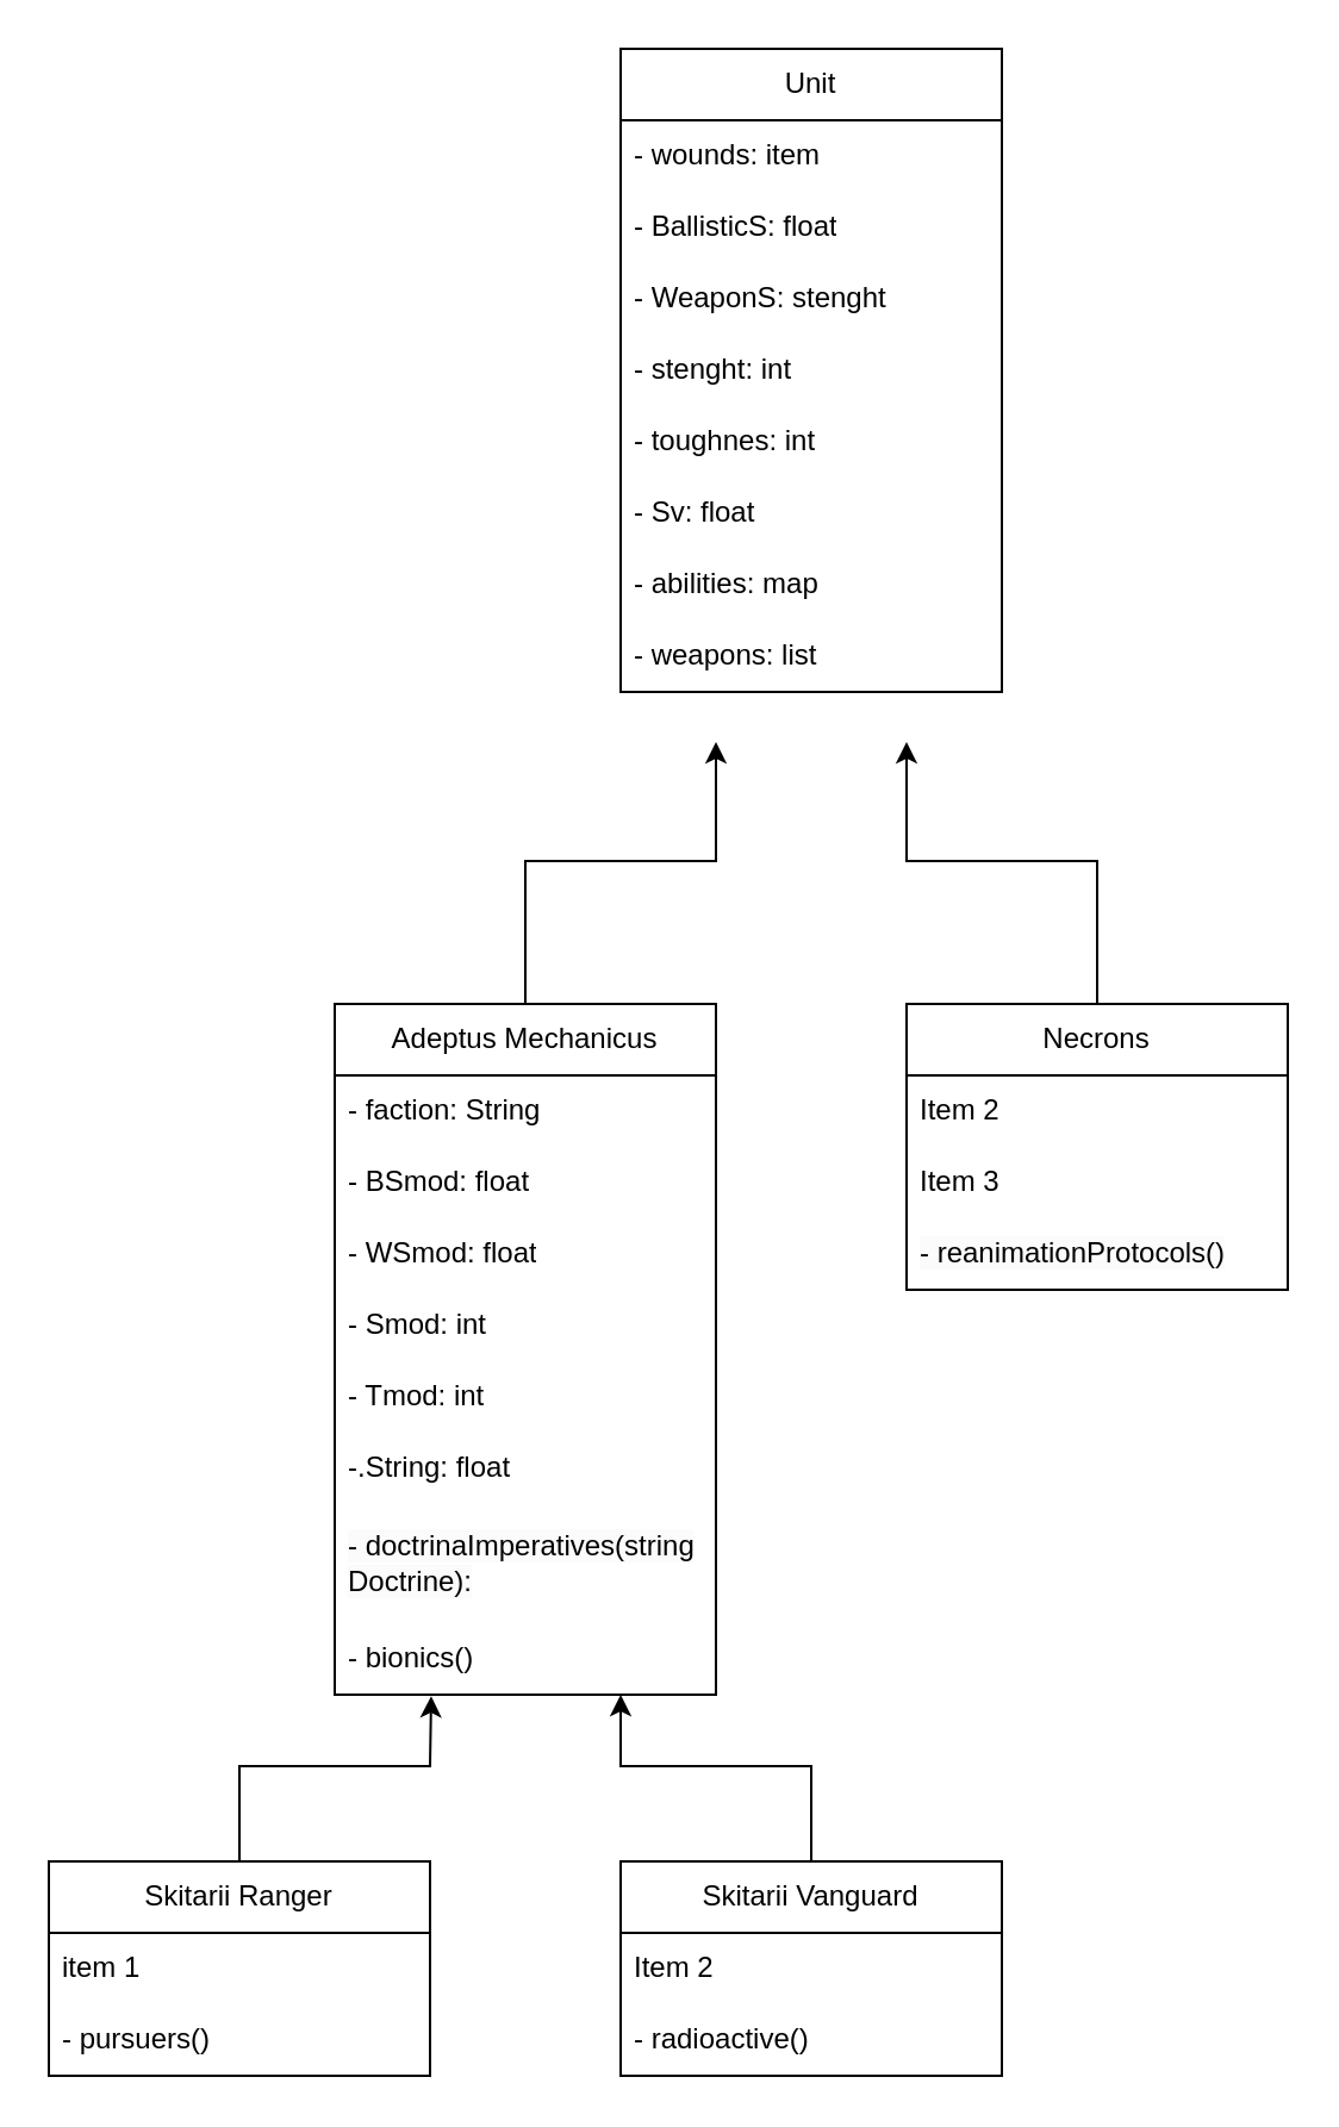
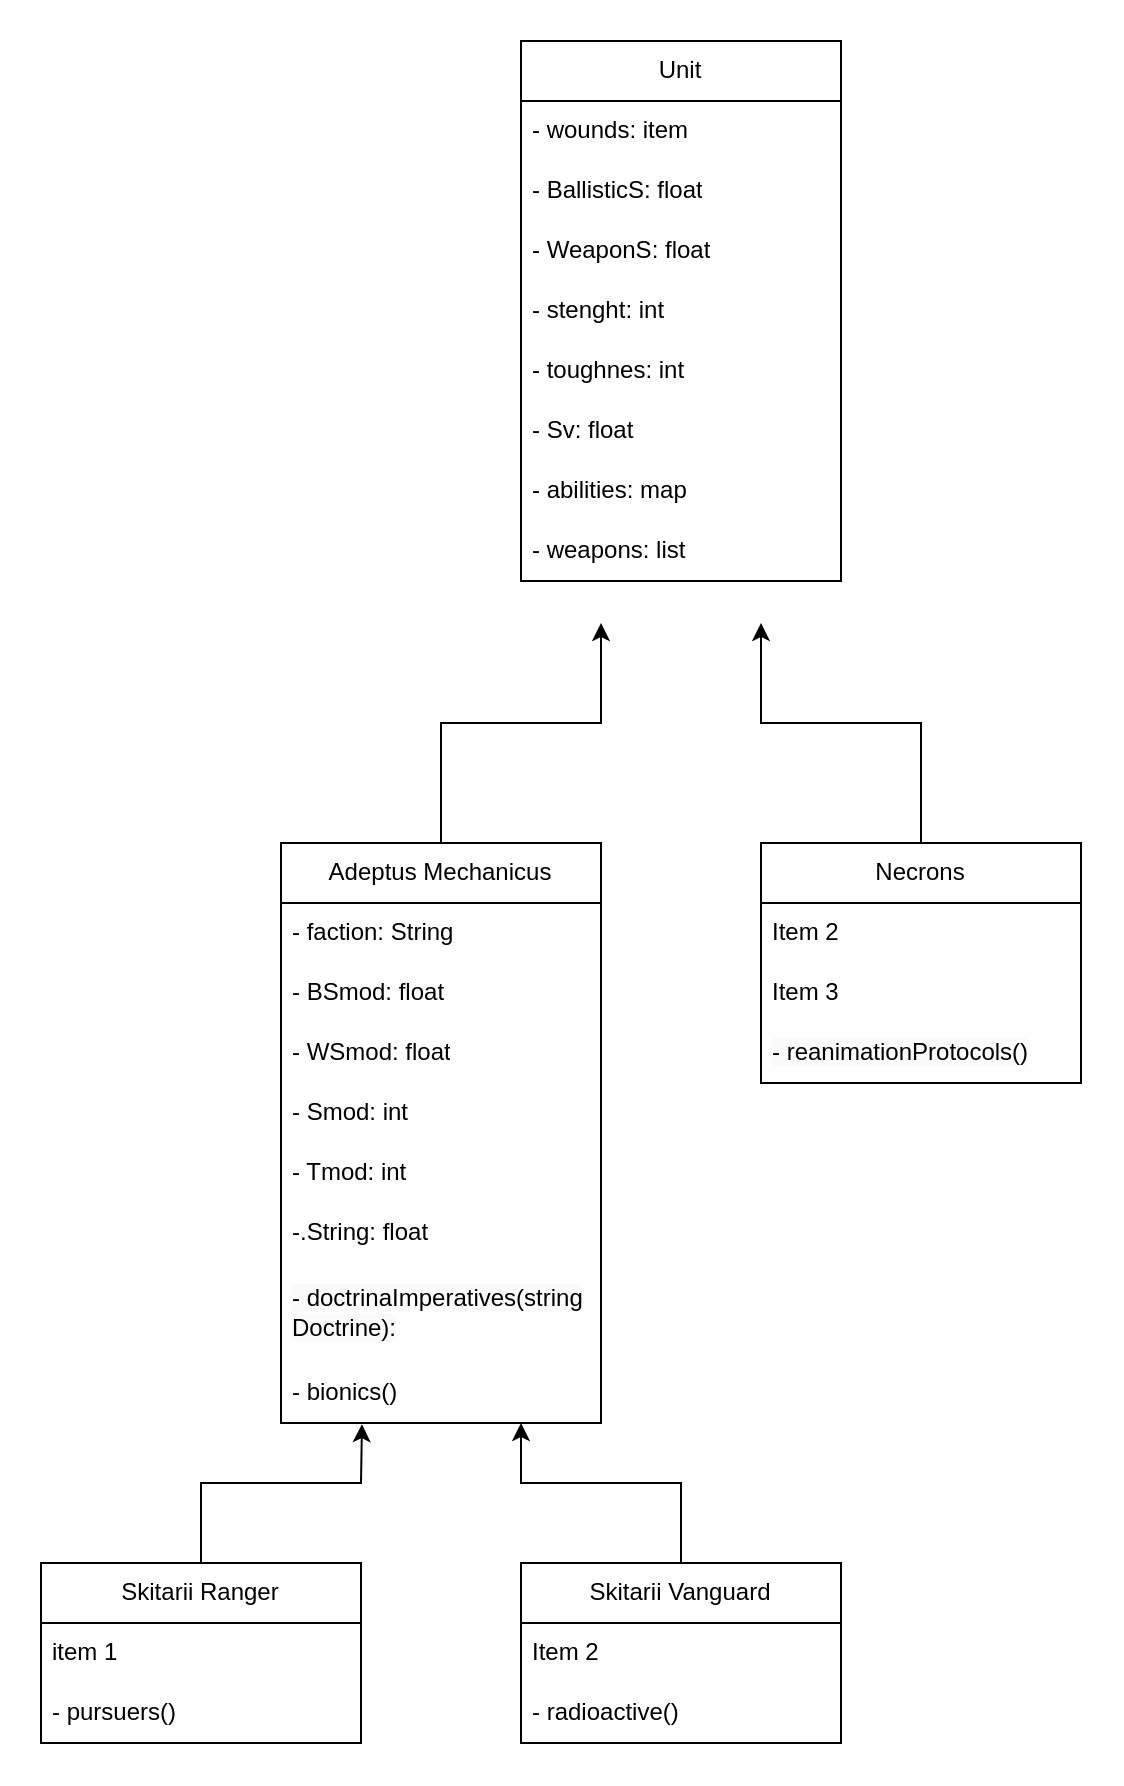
  <mxCell id="0" />
  <mxCell id="1" parent="0" />
  <mxCell id="2" value="Unit" style="swimlane;fontStyle=0;childLayout=stackLayout;horizontal=1;startSize=30;horizontalStack=0;resizeParent=1;resizeParentMax=0;resizeLast=0;collapsible=1;marginBottom=0;whiteSpace=wrap;html=1;" vertex="1" parent="1"><mxGeometry x="260" y="20" width="160" height="270" as="geometry" /></mxCell>
  <mxCell id="3" value="- wounds: item" style="text;strokeColor=none;fillColor=none;align=left;verticalAlign=middle;spacingLeft=4;spacingRight=4;overflow=hidden;points=[[0,0.5],[1,0.5]];portConstraint=eastwest;rotatable=0;whiteSpace=wrap;html=1;" vertex="1" parent="2"><mxGeometry y="30" width="160" height="30" as="geometry" /></mxCell>
  <mxCell id="4" value="- BallisticS: float" style="text;strokeColor=none;fillColor=none;align=left;verticalAlign=middle;spacingLeft=4;spacingRight=4;overflow=hidden;points=[[0,0.5],[1,0.5]];portConstraint=eastwest;rotatable=0;whiteSpace=wrap;html=1;" vertex="1" parent="2"><mxGeometry y="60" width="160" height="30" as="geometry" /></mxCell>
- <mxCell id="5" value="- WeaponS: stenght" style="text;strokeColor=none;fillColor=none;align=left;verticalAlign=middle;spacingLeft=4;spacingRight=4;overflow=hidden;points=[[0,0.5],[1,0.5]];portConstraint=eastwest;rotatable=0;whiteSpace=wrap;html=1;" vertex="1" parent="2"><mxGeometry y="90" width="160" height="30" as="geometry" /></mxCell>
+ <mxCell id="5" value="- WeaponS: float" style="text;strokeColor=none;fillColor=none;align=left;verticalAlign=middle;spacingLeft=4;spacingRight=4;overflow=hidden;points=[[0,0.5],[1,0.5]];portConstraint=eastwest;rotatable=0;whiteSpace=wrap;html=1;" vertex="1" parent="2"><mxGeometry y="90" width="160" height="30" as="geometry" /></mxCell>
  <mxCell id="6" value="- stenght: int" style="text;strokeColor=none;fillColor=none;align=left;verticalAlign=middle;spacingLeft=4;spacingRight=4;overflow=hidden;points=[[0,0.5],[1,0.5]];portConstraint=eastwest;rotatable=0;whiteSpace=wrap;html=1;" vertex="1" parent="2"><mxGeometry y="120" width="160" height="30" as="geometry" /></mxCell>
  <mxCell id="7" value="- toughnes: int" style="text;strokeColor=none;fillColor=none;align=left;verticalAlign=middle;spacingLeft=4;spacingRight=4;overflow=hidden;points=[[0,0.5],[1,0.5]];portConstraint=eastwest;rotatable=0;whiteSpace=wrap;html=1;" vertex="1" parent="2"><mxGeometry y="150" width="160" height="30" as="geometry" /></mxCell>
  <mxCell id="8" value="- Sv: float" style="text;strokeColor=none;fillColor=none;align=left;verticalAlign=middle;spacingLeft=4;spacingRight=4;overflow=hidden;points=[[0,0.5],[1,0.5]];portConstraint=eastwest;rotatable=0;whiteSpace=wrap;html=1;" vertex="1" parent="2"><mxGeometry y="180" width="160" height="30" as="geometry" /></mxCell>
  <mxCell id="9" value="- abilities: map" style="text;strokeColor=none;fillColor=none;align=left;verticalAlign=middle;spacingLeft=4;spacingRight=4;overflow=hidden;points=[[0,0.5],[1,0.5]];portConstraint=eastwest;rotatable=0;whiteSpace=wrap;html=1;" vertex="1" parent="2"><mxGeometry y="210" width="160" height="30" as="geometry" /></mxCell>
  <mxCell id="10" value="- weapons: list" style="text;strokeColor=none;fillColor=none;align=left;verticalAlign=middle;spacingLeft=4;spacingRight=4;overflow=hidden;points=[[0,0.5],[1,0.5]];portConstraint=eastwest;rotatable=0;whiteSpace=wrap;html=1;" vertex="1" parent="2"><mxGeometry y="240" width="160" height="30" as="geometry" /></mxCell>
  <mxCell id="11" value="" style="endArrow=classic;html=1;rounded=0;" edge="1" parent="1"><mxGeometry width="50" height="50" relative="1" as="geometry"><mxPoint x="220" y="421" as="sourcePoint" /><mxPoint x="300" y="311" as="targetPoint" /><Array as="points"><mxPoint x="220" y="361" /><mxPoint x="300" y="361" /></Array></mxGeometry></mxCell>
  <mxCell id="12" value="" style="endArrow=classic;html=1;rounded=0;" edge="1" parent="1"><mxGeometry width="50" height="50" relative="1" as="geometry"><mxPoint x="460" y="421" as="sourcePoint" /><mxPoint x="380" y="311" as="targetPoint" /><Array as="points"><mxPoint x="460" y="361" /><mxPoint x="380" y="361" /></Array></mxGeometry></mxCell>
  <mxCell id="13" value="Adeptus Mechanicus" style="swimlane;fontStyle=0;childLayout=stackLayout;horizontal=1;startSize=30;horizontalStack=0;resizeParent=1;resizeParentMax=0;resizeLast=0;collapsible=1;marginBottom=0;whiteSpace=wrap;html=1;" vertex="1" parent="1"><mxGeometry x="140" y="421" width="160" height="290" as="geometry" /></mxCell>
  <mxCell id="14" value="- faction: String" style="text;strokeColor=none;fillColor=none;align=left;verticalAlign=middle;spacingLeft=4;spacingRight=4;overflow=hidden;points=[[0,0.5],[1,0.5]];portConstraint=eastwest;rotatable=0;whiteSpace=wrap;html=1;" vertex="1" parent="13"><mxGeometry y="30" width="160" height="30" as="geometry" /></mxCell>
  <mxCell id="15" value="- BSmod: float" style="text;strokeColor=none;fillColor=none;align=left;verticalAlign=middle;spacingLeft=4;spacingRight=4;overflow=hidden;points=[[0,0.5],[1,0.5]];portConstraint=eastwest;rotatable=0;whiteSpace=wrap;html=1;" vertex="1" parent="13"><mxGeometry y="60" width="160" height="30" as="geometry" /></mxCell>
  <mxCell id="16" value="- WSmod: float" style="text;strokeColor=none;fillColor=none;align=left;verticalAlign=middle;spacingLeft=4;spacingRight=4;overflow=hidden;points=[[0,0.5],[1,0.5]];portConstraint=eastwest;rotatable=0;whiteSpace=wrap;html=1;" vertex="1" parent="13"><mxGeometry y="90" width="160" height="30" as="geometry" /></mxCell>
  <mxCell id="17" value="- Smod: int" style="text;strokeColor=none;fillColor=none;align=left;verticalAlign=middle;spacingLeft=4;spacingRight=4;overflow=hidden;points=[[0,0.5],[1,0.5]];portConstraint=eastwest;rotatable=0;whiteSpace=wrap;html=1;" vertex="1" parent="13"><mxGeometry y="120" width="160" height="30" as="geometry" /></mxCell>
  <mxCell id="18" value="- Tmod: int" style="text;strokeColor=none;fillColor=none;align=left;verticalAlign=middle;spacingLeft=4;spacingRight=4;overflow=hidden;points=[[0,0.5],[1,0.5]];portConstraint=eastwest;rotatable=0;whiteSpace=wrap;html=1;" vertex="1" parent="13"><mxGeometry y="150" width="160" height="30" as="geometry" /></mxCell>
  <mxCell id="19" value="-.String: float" style="text;strokeColor=none;fillColor=none;align=left;verticalAlign=middle;spacingLeft=4;spacingRight=4;overflow=hidden;points=[[0,0.5],[1,0.5]];portConstraint=eastwest;rotatable=0;whiteSpace=wrap;html=1;" vertex="1" parent="13"><mxGeometry y="180" width="160" height="30" as="geometry" /></mxCell>
  <mxCell id="20" value="&lt;span style=&quot;color: rgb(0, 0, 0); font-family: Helvetica; font-size: 12px; font-style: normal; font-variant-ligatures: normal; font-variant-caps: normal; font-weight: 400; letter-spacing: normal; orphans: 2; text-align: left; text-indent: 0px; text-transform: none; widows: 2; word-spacing: 0px; -webkit-text-stroke-width: 0px; background-color: rgb(251, 251, 251); text-decoration-thickness: initial; text-decoration-style: initial; text-decoration-color: initial; float: none; display: inline !important;&quot;&gt;- doctrinaImperatives(string Doctrine):&lt;/span&gt;" style="text;strokeColor=none;fillColor=none;align=left;verticalAlign=middle;spacingLeft=4;spacingRight=4;overflow=hidden;points=[[0,0.5],[1,0.5]];portConstraint=eastwest;rotatable=0;whiteSpace=wrap;html=1;" vertex="1" parent="13"><mxGeometry y="210" width="160" height="50" as="geometry" /></mxCell>
  <mxCell id="21" value="- bionics()" style="text;strokeColor=none;fillColor=none;align=left;verticalAlign=middle;spacingLeft=4;spacingRight=4;overflow=hidden;points=[[0,0.5],[1,0.5]];portConstraint=eastwest;rotatable=0;whiteSpace=wrap;html=1;" vertex="1" parent="13"><mxGeometry y="260" width="160" height="30" as="geometry" /></mxCell>
  <mxCell id="22" value="Necrons" style="swimlane;fontStyle=0;childLayout=stackLayout;horizontal=1;startSize=30;horizontalStack=0;resizeParent=1;resizeParentMax=0;resizeLast=0;collapsible=1;marginBottom=0;whiteSpace=wrap;html=1;" vertex="1" parent="1"><mxGeometry x="380" y="421" width="160" height="120" as="geometry" /></mxCell>
  <mxCell id="23" value="Item 2" style="text;strokeColor=none;fillColor=none;align=left;verticalAlign=middle;spacingLeft=4;spacingRight=4;overflow=hidden;points=[[0,0.5],[1,0.5]];portConstraint=eastwest;rotatable=0;whiteSpace=wrap;html=1;" vertex="1" parent="22"><mxGeometry y="30" width="160" height="30" as="geometry" /></mxCell>
  <mxCell id="24" value="Item 3" style="text;strokeColor=none;fillColor=none;align=left;verticalAlign=middle;spacingLeft=4;spacingRight=4;overflow=hidden;points=[[0,0.5],[1,0.5]];portConstraint=eastwest;rotatable=0;whiteSpace=wrap;html=1;" vertex="1" parent="22"><mxGeometry y="60" width="160" height="30" as="geometry" /></mxCell>
  <mxCell id="25" value="&lt;span style=&quot;color: rgb(0, 0, 0); font-family: Helvetica; font-size: 12px; font-style: normal; font-variant-ligatures: normal; font-variant-caps: normal; font-weight: 400; letter-spacing: normal; orphans: 2; text-align: left; text-indent: 0px; text-transform: none; widows: 2; word-spacing: 0px; -webkit-text-stroke-width: 0px; background-color: rgb(251, 251, 251); text-decoration-thickness: initial; text-decoration-style: initial; text-decoration-color: initial; float: none; display: inline !important;&quot;&gt;- reanimationProtocols()&lt;/span&gt;" style="text;strokeColor=none;fillColor=none;align=left;verticalAlign=middle;spacingLeft=4;spacingRight=4;overflow=hidden;points=[[0,0.5],[1,0.5]];portConstraint=eastwest;rotatable=0;whiteSpace=wrap;html=1;" vertex="1" parent="22"><mxGeometry y="90" width="160" height="30" as="geometry" /></mxCell>
  <mxCell id="26" value="" style="endArrow=classic;html=1;rounded=0;entryX=0.253;entryY=1.012;entryDx=0;entryDy=0;entryPerimeter=0;" edge="1" parent="1"><mxGeometry width="50" height="50" relative="1" as="geometry"><mxPoint x="100" y="781" as="sourcePoint" /><mxPoint x="180.48" y="711.6" as="targetPoint" /><Array as="points"><mxPoint x="100" y="741" /><mxPoint x="180" y="741" /></Array></mxGeometry></mxCell>
  <mxCell id="27" value="Skitarii Ranger" style="swimlane;fontStyle=0;childLayout=stackLayout;horizontal=1;startSize=30;horizontalStack=0;resizeParent=1;resizeParentMax=0;resizeLast=0;collapsible=1;marginBottom=0;whiteSpace=wrap;html=1;" vertex="1" parent="1"><mxGeometry x="20" y="781" width="160" height="90" as="geometry" /></mxCell>
  <mxCell id="28" value="item 1" style="text;strokeColor=none;fillColor=none;align=left;verticalAlign=middle;spacingLeft=4;spacingRight=4;overflow=hidden;points=[[0,0.5],[1,0.5]];portConstraint=eastwest;rotatable=0;whiteSpace=wrap;html=1;" vertex="1" parent="27"><mxGeometry y="30" width="160" height="30" as="geometry" /></mxCell>
  <mxCell id="29" value="- pursuers()" style="text;strokeColor=none;fillColor=none;align=left;verticalAlign=middle;spacingLeft=4;spacingRight=4;overflow=hidden;points=[[0,0.5],[1,0.5]];portConstraint=eastwest;rotatable=0;whiteSpace=wrap;html=1;" vertex="1" parent="27"><mxGeometry y="60" width="160" height="30" as="geometry" /></mxCell>
  <mxCell id="30" value="" style="endArrow=classic;html=1;rounded=0;" edge="1" parent="1"><mxGeometry width="50" height="50" relative="1" as="geometry"><mxPoint x="340" y="781" as="sourcePoint" /><mxPoint x="260" y="711" as="targetPoint" /><Array as="points"><mxPoint x="340" y="741" /><mxPoint x="260" y="741" /></Array></mxGeometry></mxCell>
  <mxCell id="31" value="Skitarii Vanguard" style="swimlane;fontStyle=0;childLayout=stackLayout;horizontal=1;startSize=30;horizontalStack=0;resizeParent=1;resizeParentMax=0;resizeLast=0;collapsible=1;marginBottom=0;whiteSpace=wrap;html=1;" vertex="1" parent="1"><mxGeometry x="260" y="781" width="160" height="90" as="geometry" /></mxCell>
  <mxCell id="32" value="Item 2" style="text;strokeColor=none;fillColor=none;align=left;verticalAlign=middle;spacingLeft=4;spacingRight=4;overflow=hidden;points=[[0,0.5],[1,0.5]];portConstraint=eastwest;rotatable=0;whiteSpace=wrap;html=1;" vertex="1" parent="31"><mxGeometry y="30" width="160" height="30" as="geometry" /></mxCell>
  <mxCell id="33" value="- radioactive()" style="text;strokeColor=none;fillColor=none;align=left;verticalAlign=middle;spacingLeft=4;spacingRight=4;overflow=hidden;points=[[0,0.5],[1,0.5]];portConstraint=eastwest;rotatable=0;whiteSpace=wrap;html=1;" vertex="1" parent="31"><mxGeometry y="60" width="160" height="30" as="geometry" /></mxCell>
